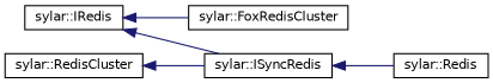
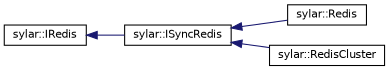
  digraph {
    rankdir=LR
    node [color=black fillcolor=white fontname=Helvetica fontsize=10 shape=record style=filled]
    edge [color=midnightblue dir=back fontname=Helvetica fontsize=10 labelfontname=Helvetica labelfontsize=10 style=solid]
    n1 [height=0.2 label="sylar::IRedis" width=0.4]
-   n2 [height=0.2 label="sylar::FoxRedisCluster" width=0.4]
    n3 [height=0.2 label="sylar::ISyncRedis" width=0.4]
    n4 [height=0.2 label="sylar::Redis" width=0.4]
    n5 [height=0.2 label="sylar::RedisCluster" width=0.4]
-   n1 -> n2
    n1 -> n3
    n3 -> n4
-   n5 -> n3
+   n3 -> n5
  }
